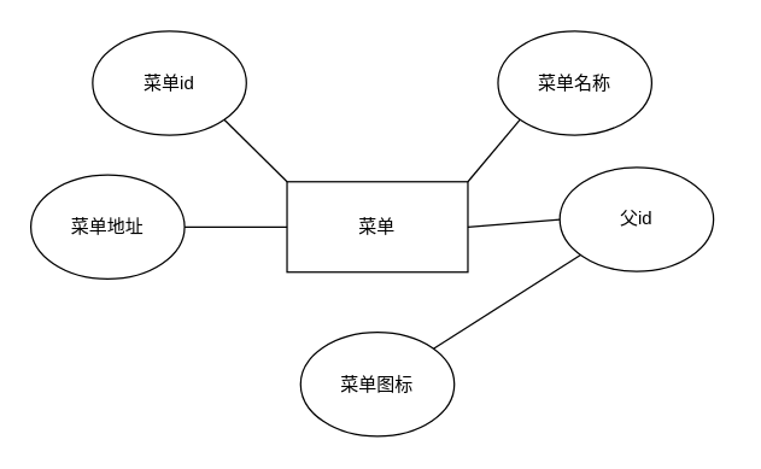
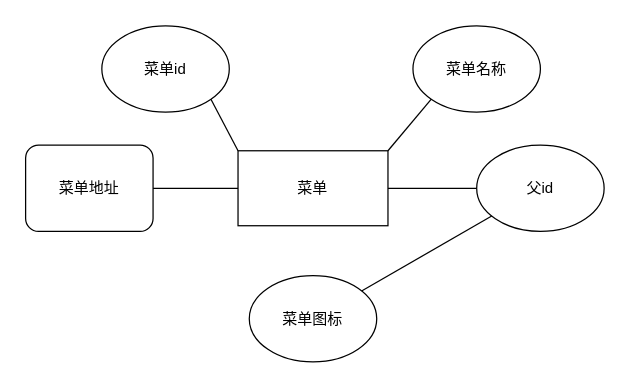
  <mxCell id="0" />
  <mxCell id="1" parent="0" />
  <mxCell id="2" value="菜单" style="rounded=0;whiteSpace=wrap;html=1;" vertex="1" parent="1"><mxGeometry x="190" y="120" width="120" height="60" as="geometry" /></mxCell>
  <mxCell id="3" value="菜单名称" style="ellipse;whiteSpace=wrap;html=1;" vertex="1" parent="1"><mxGeometry x="330" y="20" width="102" height="69" as="geometry" /></mxCell>
- <mxCell id="4" value="父id" style="ellipse;whiteSpace=wrap;html=1;" vertex="1" parent="1"><mxGeometry x="371" y="110.5" width="102" height="69" as="geometry" /></mxCell>
- <mxCell id="5" value="菜单地址" style="ellipse;whiteSpace=wrap;html=1;" vertex="1" parent="1"><mxGeometry x="20" y="115.5" width="102" height="69" as="geometry" /></mxCell>
- <mxCell id="6" value="菜单id" style="ellipse;whiteSpace=wrap;html=1;" vertex="1" parent="1"><mxGeometry x="61" y="20" width="102" height="69" as="geometry" /></mxCell>
+ <mxCell id="4" value="父id" style="ellipse;whiteSpace=wrap;html=1;" vertex="1" parent="1"><mxGeometry x="381" y="115.5" width="102" height="69" as="geometry" /></mxCell>
+ <mxCell id="5" value="菜单地址" style="whiteSpace=wrap;html=1;rounded=1;" vertex="1" parent="1"><mxGeometry x="20" y="115.5" width="102" height="69" as="geometry" /></mxCell>
+ <mxCell id="6" value="菜单id" style="ellipse;whiteSpace=wrap;html=1;" vertex="1" parent="1"><mxGeometry x="81" y="20" width="102" height="69" as="geometry" /></mxCell>
  <mxCell id="7" value="" style="endArrow=none;html=1;rounded=0;entryX=1;entryY=0;entryDx=0;entryDy=0;exitX=0;exitY=1;exitDx=0;exitDy=0;" edge="1" parent="1" source="3" target="2"><mxGeometry width="50" height="50" relative="1" as="geometry"><mxPoint x="279" y="50" as="sourcePoint" /><mxPoint x="260" y="130" as="targetPoint" /></mxGeometry></mxCell>
  <mxCell id="8" value="" style="endArrow=none;html=1;rounded=0;entryX=1;entryY=0.5;entryDx=0;entryDy=0;exitX=0;exitY=0.5;exitDx=0;exitDy=0;" edge="1" parent="1" source="4" target="2"><mxGeometry width="50" height="50" relative="1" as="geometry"><mxPoint x="289" y="60" as="sourcePoint" /><mxPoint x="270" y="140" as="targetPoint" /></mxGeometry></mxCell>
  <mxCell id="9" value="" style="endArrow=none;html=1;rounded=0;entryX=0;entryY=0.5;entryDx=0;entryDy=0;exitX=1;exitY=0.5;exitDx=0;exitDy=0;" edge="1" parent="1" source="5" target="2"><mxGeometry width="50" height="50" relative="1" as="geometry"><mxPoint x="319" y="90" as="sourcePoint" /><mxPoint x="300" y="170" as="targetPoint" /></mxGeometry></mxCell>
  <mxCell id="10" value="" style="endArrow=none;html=1;rounded=0;entryX=0;entryY=0;entryDx=0;entryDy=0;exitX=1;exitY=1;exitDx=0;exitDy=0;" edge="1" parent="1" source="6" target="2"><mxGeometry width="50" height="50" relative="1" as="geometry"><mxPoint x="329" y="100" as="sourcePoint" /><mxPoint x="310" y="180" as="targetPoint" /></mxGeometry></mxCell>
  <mxCell id="11" value="菜单图标" style="ellipse;whiteSpace=wrap;html=1;" vertex="1" parent="1"><mxGeometry x="199" y="220" width="102" height="69" as="geometry" /></mxCell>
  <mxCell id="12" value="" style="endArrow=none;html=1;rounded=0;" edge="1" parent="1" source="11" target="4"><mxGeometry width="50" height="50" relative="1" as="geometry"><mxPoint x="158" y="89" as="sourcePoint" /><mxPoint x="200" y="130" as="targetPoint" /></mxGeometry></mxCell>
